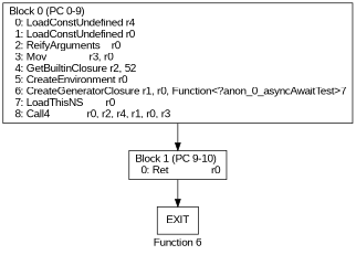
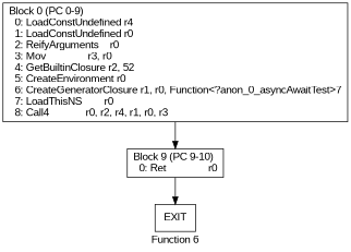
  digraph {
    color=lightgrey
    label="Function 6"
    rankdir=TB
    style=filled
    fontname="Liberation Sans"
    node [fontname="Liberation Sans" shape=box]
    edge [fontname="Liberation Sans"]
    n1 [label="Block 0 (PC 0-9)\l  0: LoadConstUndefined r4\l  1: LoadConstUndefined r0\l  2: ReifyArguments    r0\l  3: Mov               r3, r0\l  4: GetBuiltinClosure r2, 52\l  5: CreateEnvironment r0\l  6: CreateGeneratorClosure r1, r0, Function<?anon_0_asyncAwaitTest>7\l  7: LoadThisNS        r0\l  8: Call4             r0, r2, r4, r1, r0, r3\l"]
-   n2 [label="Block 1 (PC 9-10)\l  0: Ret               r0\l"]
+   n2 [label="Block 9 (PC 9-10)\l  0: Ret               r0\l"]
    n3 [label=EXIT]
    n1 -> n2
    n2 -> n3
  }
